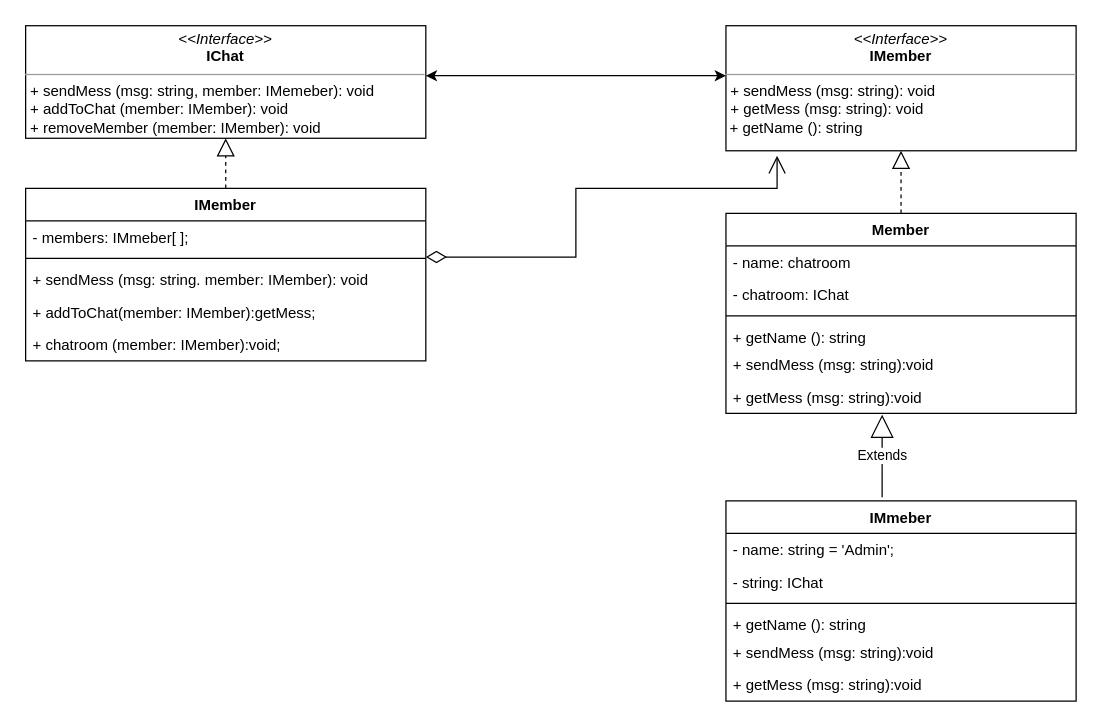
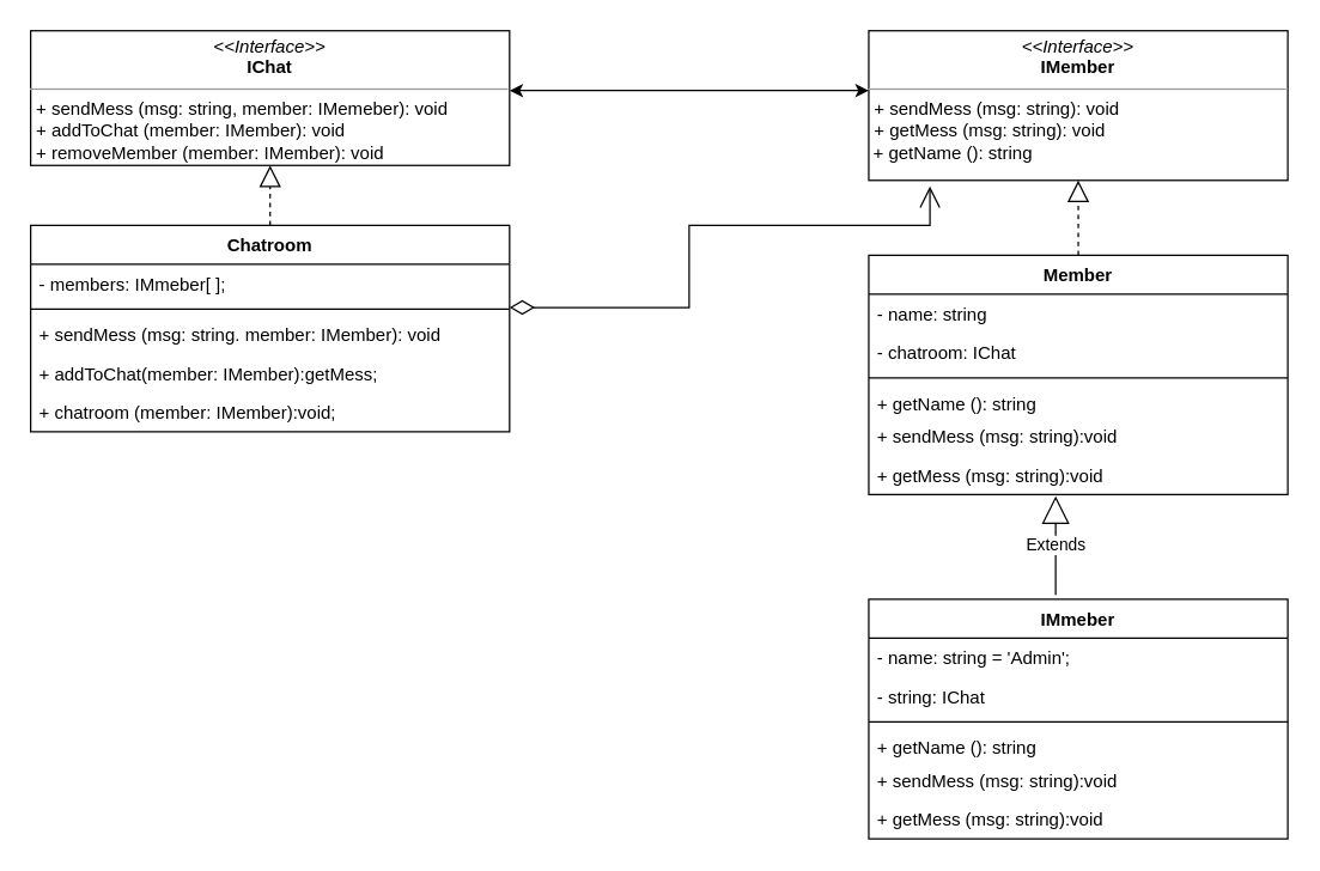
  <mxCell id="0" />
  <mxCell id="1" parent="0" />
  <mxCell id="2" value="&lt;p style=&quot;margin:0px;margin-top:4px;text-align:center;&quot;&gt;&lt;i&gt;&amp;lt;&amp;lt;Interface&amp;gt;&amp;gt;&lt;/i&gt;&lt;br&gt;&lt;b&gt;IChat&lt;/b&gt;&lt;/p&gt;&lt;hr size=&quot;1&quot;&gt;&lt;p style=&quot;margin:0px;margin-left:4px;&quot;&gt;+ sendMess (msg: string, member: IMemeber): void&lt;/p&gt;&lt;p style=&quot;margin:0px;margin-left:4px;&quot;&gt;+ addToChat (member: IMember): void&lt;/p&gt;&lt;p style=&quot;margin:0px;margin-left:4px;&quot;&gt;+ removeMember (member: IMember): void&lt;/p&gt;" style="verticalAlign=top;align=left;overflow=fill;fontSize=12;fontFamily=Helvetica;html=1;" parent="1" vertex="1"><mxGeometry x="20" y="20" width="320" height="90" as="geometry" /></mxCell>
  <mxCell id="3" value="&lt;p style=&quot;margin:0px;margin-top:4px;text-align:center;&quot;&gt;&lt;i&gt;&amp;lt;&amp;lt;Interface&amp;gt;&amp;gt;&lt;/i&gt;&lt;br&gt;&lt;b&gt;IMember&lt;/b&gt;&lt;/p&gt;&lt;hr size=&quot;1&quot;&gt;&lt;p style=&quot;margin:0px;margin-left:4px;&quot;&gt;+ sendMess (msg: string): void&lt;/p&gt;&lt;p style=&quot;margin:0px;margin-left:4px;&quot;&gt;+ getMess (msg: string): void&lt;br&gt;&lt;/p&gt;&amp;nbsp;+ getName (): string" style="verticalAlign=top;align=left;overflow=fill;fontSize=12;fontFamily=Helvetica;html=1;" parent="1" vertex="1"><mxGeometry y="20" width="280" height="100" as="geometry" x="580" /></mxCell>
  <mxCell id="4" value="Member" style="swimlane;fontStyle=1;align=center;verticalAlign=top;childLayout=stackLayout;horizontal=1;startSize=26;horizontalStack=0;resizeParent=1;resizeParentMax=0;resizeLast=0;collapsible=1;marginBottom=0;" parent="1" vertex="1"><mxGeometry y="170" width="280" height="160" as="geometry" x="580" /></mxCell>
- <mxCell id="5" value="- name: chatroom" style="text;strokeColor=none;fillColor=none;align=left;verticalAlign=top;spacingLeft=4;spacingRight=4;overflow=hidden;rotatable=0;points=[[0,0.5],[1,0.5]];portConstraint=eastwest;" parent="4" vertex="1"><mxGeometry y="26" width="280" height="26" as="geometry" /></mxCell>
+ <mxCell id="5" value="- name: string" style="text;strokeColor=none;fillColor=none;align=left;verticalAlign=top;spacingLeft=4;spacingRight=4;overflow=hidden;rotatable=0;points=[[0,0.5],[1,0.5]];portConstraint=eastwest;" parent="4" vertex="1"><mxGeometry y="26" width="280" height="26" as="geometry" /></mxCell>
  <mxCell id="6" value="- chatroom: IChat" style="text;strokeColor=none;fillColor=none;align=left;verticalAlign=top;spacingLeft=4;spacingRight=4;overflow=hidden;rotatable=0;points=[[0,0.5],[1,0.5]];portConstraint=eastwest;" parent="4" vertex="1"><mxGeometry y="52" width="280" height="26" as="geometry" /></mxCell>
  <mxCell id="7" value="" style="line;strokeWidth=1;fillColor=none;align=left;verticalAlign=middle;spacingTop=-1;spacingLeft=3;spacingRight=3;rotatable=0;labelPosition=right;points=[];portConstraint=eastwest;strokeColor=inherit;" parent="4" vertex="1"><mxGeometry y="78" width="280" height="8" as="geometry" /></mxCell>
  <mxCell id="8" value="+ getName (): string" style="text;strokeColor=none;fillColor=none;align=left;verticalAlign=top;spacingLeft=4;spacingRight=4;overflow=hidden;rotatable=0;points=[[0,0.5],[1,0.5]];portConstraint=eastwest;" parent="4" vertex="1"><mxGeometry y="86" width="280" height="22" as="geometry" /></mxCell>
  <mxCell id="9" value="+ sendMess (msg: string):void" style="text;strokeColor=none;fillColor=none;align=left;verticalAlign=top;spacingLeft=4;spacingRight=4;overflow=hidden;rotatable=0;points=[[0,0.5],[1,0.5]];portConstraint=eastwest;" parent="4" vertex="1"><mxGeometry y="108" width="280" height="26" as="geometry" /></mxCell>
  <mxCell id="10" value="+ getMess (msg: string):void" style="text;strokeColor=none;fillColor=none;align=left;verticalAlign=top;spacingLeft=4;spacingRight=4;overflow=hidden;rotatable=0;points=[[0,0.5],[1,0.5]];portConstraint=eastwest;" parent="4" vertex="1"><mxGeometry y="134" width="280" height="26" as="geometry" /></mxCell>
- <mxCell id="11" value="IMember" style="swimlane;fontStyle=1;align=center;verticalAlign=top;childLayout=stackLayout;horizontal=1;startSize=26;horizontalStack=0;resizeParent=1;resizeParentMax=0;resizeLast=0;collapsible=1;marginBottom=0;" parent="1" vertex="1"><mxGeometry x="20" y="150" width="320" height="138" as="geometry" /></mxCell>
+ <mxCell id="11" value="Chatroom" style="swimlane;fontStyle=1;align=center;verticalAlign=top;childLayout=stackLayout;horizontal=1;startSize=26;horizontalStack=0;resizeParent=1;resizeParentMax=0;resizeLast=0;collapsible=1;marginBottom=0;" parent="1" vertex="1"><mxGeometry x="20" y="150" width="320" height="138" as="geometry" /></mxCell>
  <mxCell id="12" value="- members: IMmeber[ ];" style="text;strokeColor=none;fillColor=none;align=left;verticalAlign=top;spacingLeft=4;spacingRight=4;overflow=hidden;rotatable=0;points=[[0,0.5],[1,0.5]];portConstraint=eastwest;" parent="11" vertex="1"><mxGeometry y="26" width="320" height="26" as="geometry" /></mxCell>
  <mxCell id="13" value="" style="line;strokeWidth=1;fillColor=none;align=left;verticalAlign=middle;spacingTop=-1;spacingLeft=3;spacingRight=3;rotatable=0;labelPosition=right;points=[];portConstraint=eastwest;strokeColor=inherit;" parent="11" vertex="1"><mxGeometry y="52" width="320" height="8" as="geometry" /></mxCell>
  <mxCell id="14" value="+ sendMess (msg: string. member: IMember): void" style="text;strokeColor=none;fillColor=none;align=left;verticalAlign=top;spacingLeft=4;spacingRight=4;overflow=hidden;rotatable=0;points=[[0,0.5],[1,0.5]];portConstraint=eastwest;" parent="11" vertex="1"><mxGeometry y="60" width="320" height="26" as="geometry" /></mxCell>
  <mxCell id="15" value="+ addToChat(member: IMember):getMess;" style="text;strokeColor=none;fillColor=none;align=left;verticalAlign=top;spacingLeft=4;spacingRight=4;overflow=hidden;rotatable=0;points=[[0,0.5],[1,0.5]];portConstraint=eastwest;" parent="11" vertex="1"><mxGeometry y="86" width="320" height="26" as="geometry" /></mxCell>
  <mxCell id="16" value="+ chatroom (member: IMember):void;" style="text;strokeColor=none;fillColor=none;align=left;verticalAlign=top;spacingLeft=4;spacingRight=4;overflow=hidden;rotatable=0;points=[[0,0.5],[1,0.5]];portConstraint=eastwest;" vertex="1" parent="11"><mxGeometry y="112" width="320" height="26" as="geometry" /></mxCell>
  <mxCell id="17" value="" style="endArrow=block;dashed=1;endFill=0;endSize=12;html=1;rounded=0;entryX=0.5;entryY=1;entryDx=0;entryDy=0;exitX=0.5;exitY=0;exitDx=0;exitDy=0;" parent="1" source="4" target="3" edge="1"><mxGeometry width="160" relative="1" as="geometry"><mxPoint x="700" y="190" as="sourcePoint" /><mxPoint x="430" y="180" as="targetPoint" /></mxGeometry></mxCell>
  <mxCell id="18" value="" style="endArrow=block;dashed=1;endFill=0;endSize=12;html=1;rounded=0;entryX=0.5;entryY=1;entryDx=0;entryDy=0;exitX=0.5;exitY=0;exitDx=0;exitDy=0;" edge="1" parent="1" source="11" target="2"><mxGeometry width="160" relative="1" as="geometry"><mxPoint x="725" y="180" as="sourcePoint" /><mxPoint x="725" y="120" as="targetPoint" /><Array as="points" /></mxGeometry></mxCell>
  <mxCell id="19" value="IMmeber" style="swimlane;fontStyle=1;align=center;verticalAlign=top;childLayout=stackLayout;horizontal=1;startSize=26;horizontalStack=0;resizeParent=1;resizeParentMax=0;resizeLast=0;collapsible=1;marginBottom=0;" vertex="1" parent="1"><mxGeometry y="400" width="280" height="160" as="geometry" x="580" /></mxCell>
  <mxCell id="20" value="- name: string = 'Admin';" style="text;strokeColor=none;fillColor=none;align=left;verticalAlign=top;spacingLeft=4;spacingRight=4;overflow=hidden;rotatable=0;points=[[0,0.5],[1,0.5]];portConstraint=eastwest;" vertex="1" parent="19"><mxGeometry y="26" width="280" height="26" as="geometry" /></mxCell>
  <mxCell id="21" value="- string: IChat" style="text;strokeColor=none;fillColor=none;align=left;verticalAlign=top;spacingLeft=4;spacingRight=4;overflow=hidden;rotatable=0;points=[[0,0.5],[1,0.5]];portConstraint=eastwest;" vertex="1" parent="19"><mxGeometry y="52" width="280" height="26" as="geometry" /></mxCell>
  <mxCell id="22" value="" style="line;strokeWidth=1;fillColor=none;align=left;verticalAlign=middle;spacingTop=-1;spacingLeft=3;spacingRight=3;rotatable=0;labelPosition=right;points=[];portConstraint=eastwest;strokeColor=inherit;" vertex="1" parent="19"><mxGeometry y="78" width="280" height="8" as="geometry" /></mxCell>
  <mxCell id="23" value="+ getName (): string" style="text;strokeColor=none;fillColor=none;align=left;verticalAlign=top;spacingLeft=4;spacingRight=4;overflow=hidden;rotatable=0;points=[[0,0.5],[1,0.5]];portConstraint=eastwest;" vertex="1" parent="19"><mxGeometry y="86" width="280" height="22" as="geometry" /></mxCell>
  <mxCell id="24" value="+ sendMess (msg: string):void" style="text;strokeColor=none;fillColor=none;align=left;verticalAlign=top;spacingLeft=4;spacingRight=4;overflow=hidden;rotatable=0;points=[[0,0.5],[1,0.5]];portConstraint=eastwest;" vertex="1" parent="19"><mxGeometry y="108" width="280" height="26" as="geometry" /></mxCell>
  <mxCell id="25" value="+ getMess (msg: string):void" style="text;strokeColor=none;fillColor=none;align=left;verticalAlign=top;spacingLeft=4;spacingRight=4;overflow=hidden;rotatable=0;points=[[0,0.5],[1,0.5]];portConstraint=eastwest;" vertex="1" parent="19"><mxGeometry y="134" width="280" height="26" as="geometry" /></mxCell>
  <mxCell id="26" value="Extends" style="endArrow=block;endSize=16;endFill=0;html=1;rounded=0;entryX=0.446;entryY=1.038;entryDx=0;entryDy=0;entryPerimeter=0;exitX=0.446;exitY=-0.019;exitDx=0;exitDy=0;exitPerimeter=0;" edge="1" parent="1" source="19" target="10"><mxGeometry width="160" relative="1" as="geometry"><mxPoint x="500" y="310" as="sourcePoint" /><mxPoint x="660" y="310" as="targetPoint" /></mxGeometry></mxCell>
  <mxCell id="27" value="" style="endArrow=classic;startArrow=classic;html=1;rounded=0;" edge="1" parent="1"><mxGeometry width="50" height="50" relative="1" as="geometry"><mxPoint x="340" y="60" as="sourcePoint" /><mxPoint y="60" as="targetPoint" x="580" /><Array as="points" /></mxGeometry></mxCell>
  <mxCell id="28" value="" style="endArrow=open;html=1;endSize=12;startArrow=diamondThin;startSize=14;startFill=0;edgeStyle=orthogonalEdgeStyle;align=left;verticalAlign=bottom;rounded=0;entryX=0.146;entryY=1.04;entryDx=0;entryDy=0;entryPerimeter=0;exitX=1;exitY=1.115;exitDx=0;exitDy=0;exitPerimeter=0;" edge="1" parent="1" source="12" target="3"><mxGeometry x="-0.288" y="-20" relative="1" as="geometry"><mxPoint x="400" y="210" as="sourcePoint" /><mxPoint x="500" y="180" as="targetPoint" /><Array as="points"><mxPoint x="460" y="205" /><mxPoint x="460" y="150" /><mxPoint x="621" y="150" /></Array><mxPoint as="offset" /></mxGeometry></mxCell>
